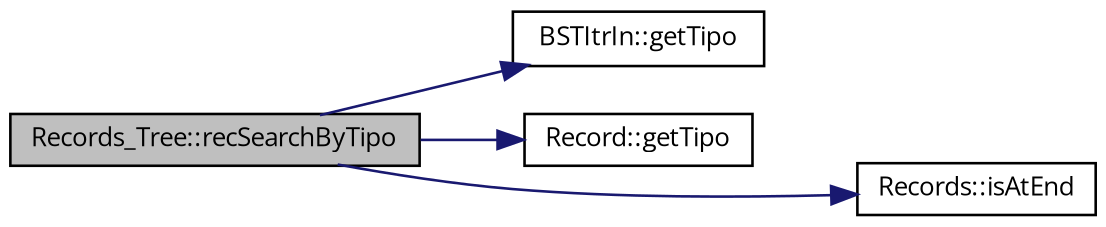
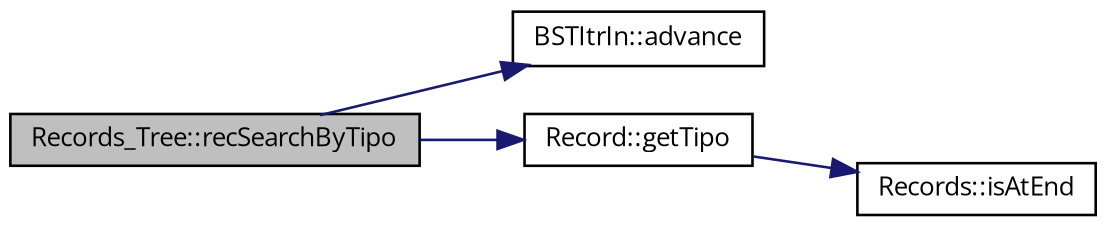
  digraph {
    fontname="Open Sans"
    rankdir=LR
    node [color=black fillcolor=white fontname="Open Sans" fontsize=10 shape=record style=filled]
    edge [color=midnightblue fontname="Open Sans" fontsize=10 labelfontname=Helvetica labelfontsize=10 style=solid]
    n1 [fillcolor=grey75 fontcolor=black height=0.2 label="Records_Tree::recSearchByTipo" width=0.4]
-   n2 [height=0.2 label="BSTItrIn::getTipo" width=0.4]
+   n2 [height=0.2 label="BSTItrIn::advance" width=0.4]
    n3 [height=0.2 label="Record::getTipo" width=0.4]
    n4 [height=0.2 label="Records::isAtEnd" width=0.4]
    n1 -> n2
    n1 -> n3
-   n1 -> n4
+   n3 -> n4
  }
